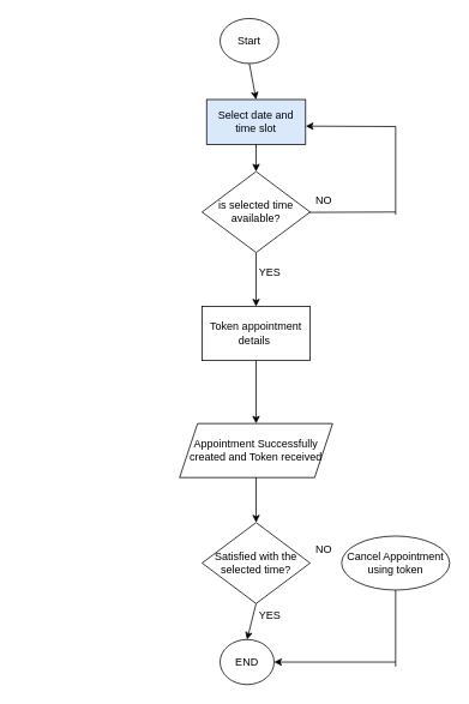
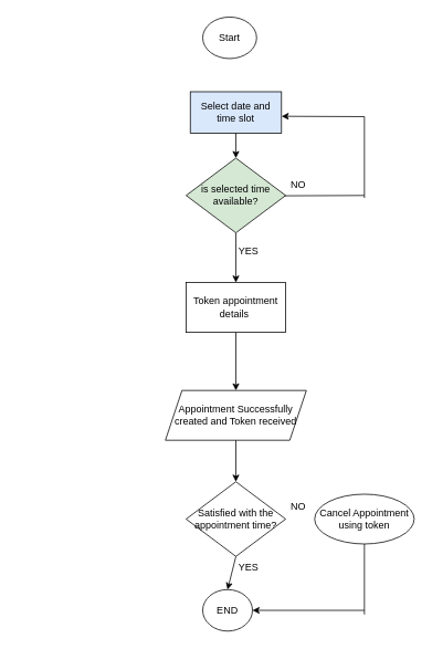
  <mxCell id="0" />
  <mxCell id="1" parent="0" />
  <mxCell id="2" value="" style="endArrow=none;html=1;rounded=0;" edge="1" parent="1"><mxGeometry width="50" height="50" relative="1" as="geometry"><mxPoint x="20" y="430" as="sourcePoint" /><mxPoint x="20" y="430" as="targetPoint" /><Array as="points"><mxPoint x="20" y="430" /></Array></mxGeometry></mxCell>
  <mxCell id="3" value="Start" style="ellipse;whiteSpace=wrap;html=1;" vertex="1" parent="1"><mxGeometry x="244" y="20" width="65" height="50" as="geometry" /></mxCell>
  <mxCell id="4" value="Select date and time slot" style="rounded=0;whiteSpace=wrap;html=1;fillColor=#dae8fc;" vertex="1" parent="1"><mxGeometry x="229" y="110" width="110" height="50" as="geometry" /></mxCell>
  <mxCell id="5" value="Appointment Successfully created and Token received" style="shape=parallelogram;perimeter=parallelogramPerimeter;whiteSpace=wrap;html=1;fixedSize=1;" vertex="1" parent="1"><mxGeometry x="199" y="470" width="170" height="60" as="geometry" /></mxCell>
  <mxCell id="6" value="END" style="ellipse;whiteSpace=wrap;html=1;" vertex="1" parent="1"><mxGeometry x="244" y="710" width="60" height="50" as="geometry" /></mxCell>
- <mxCell id="7" value="" style="endArrow=classic;html=1;rounded=0;exitX=0.5;exitY=1;exitDx=0;exitDy=0;entryX=0.5;entryY=0;entryDx=0;entryDy=0;" edge="1" source="3" target="4" parent="1"><mxGeometry width="50" height="50" relative="1" as="geometry"><mxPoint x="274" y="250" as="sourcePoint" /><mxPoint x="324" y="200" as="targetPoint" /></mxGeometry></mxCell>
  <mxCell id="8" value="" style="endArrow=classic;html=1;rounded=0;exitX=0.5;exitY=1;exitDx=0;exitDy=0;entryX=0.5;entryY=0;entryDx=0;entryDy=0;" edge="1" source="4" parent="1"><mxGeometry width="50" height="50" relative="1" as="geometry"><mxPoint x="274" y="250" as="sourcePoint" /><mxPoint x="284" y="190" as="targetPoint" /></mxGeometry></mxCell>
  <mxCell id="9" value="" style="endArrow=classic;html=1;rounded=0;entryX=0.5;entryY=0;entryDx=0;entryDy=0;exitX=0.5;exitY=1;exitDx=0;exitDy=0;" edge="1" source="12" parent="1"><mxGeometry width="50" height="50" relative="1" as="geometry"><mxPoint x="54" y="420" as="sourcePoint" /><mxPoint x="284" y="340" as="targetPoint" /></mxGeometry></mxCell>
  <mxCell id="10" value="" style="endArrow=classic;html=1;rounded=0;exitX=0.5;exitY=1;exitDx=0;exitDy=0;entryX=0.5;entryY=0;entryDx=0;entryDy=0;" edge="1" target="5" parent="1"><mxGeometry width="50" height="50" relative="1" as="geometry"><mxPoint x="284" y="400" as="sourcePoint" /><mxPoint x="414" y="490" as="targetPoint" /></mxGeometry></mxCell>
  <mxCell id="11" value="" style="endArrow=classic;html=1;rounded=0;exitX=0.5;exitY=1;exitDx=0;exitDy=0;entryX=0.5;entryY=0;entryDx=0;entryDy=0;" edge="1" target="6" parent="1"><mxGeometry width="50" height="50" relative="1" as="geometry"><mxPoint x="284" y="670" as="sourcePoint" /><mxPoint x="414" y="710" as="targetPoint" /></mxGeometry></mxCell>
- <mxCell id="12" value="is selected time available?" style="rhombus;whiteSpace=wrap;html=1;" vertex="1" parent="1"><mxGeometry x="224" y="190" width="120" height="90" as="geometry" /></mxCell>
+ <mxCell id="12" value="is selected time available?" style="rhombus;whiteSpace=wrap;html=1;fillColor=#d5e8d4;" vertex="1" parent="1"><mxGeometry x="224" y="190" width="120" height="90" as="geometry" /></mxCell>
  <mxCell id="13" value="NO" style="text;html=1;align=center;verticalAlign=middle;resizable=0;points=[];autosize=1;strokeColor=none;fillColor=none;" vertex="1" parent="1"><mxGeometry x="339" y="208" width="40" height="30" as="geometry" /></mxCell>
  <mxCell id="14" value="YES" style="text;html=1;align=center;verticalAlign=middle;resizable=0;points=[];autosize=1;strokeColor=none;fillColor=none;" vertex="1" parent="1"><mxGeometry x="274" y="288" width="50" height="30" as="geometry" /></mxCell>
  <mxCell id="15" value="" style="endArrow=none;html=1;rounded=0;exitX=0.097;exitY=0.913;exitDx=0;exitDy=0;exitPerimeter=0;" edge="1" parent="1" source="13"><mxGeometry width="50" height="50" relative="1" as="geometry"><mxPoint x="349" y="350" as="sourcePoint" /><mxPoint x="439" y="235" as="targetPoint" /></mxGeometry></mxCell>
  <mxCell id="16" value="" style="endArrow=none;html=1;rounded=0;" edge="1" parent="1"><mxGeometry width="50" height="50" relative="1" as="geometry"><mxPoint x="439" y="238" as="sourcePoint" /><mxPoint x="439" y="140" as="targetPoint" /></mxGeometry></mxCell>
  <mxCell id="17" value="" style="endArrow=classic;html=1;rounded=0;entryX=1.001;entryY=0.591;entryDx=0;entryDy=0;entryPerimeter=0;" edge="1" parent="1" target="4"><mxGeometry width="50" height="50" relative="1" as="geometry"><mxPoint x="439" y="140" as="sourcePoint" /><mxPoint x="439" y="120" as="targetPoint" /></mxGeometry></mxCell>
  <mxCell id="18" value="Token appointment details&amp;nbsp;" style="rounded=0;whiteSpace=wrap;html=1;" vertex="1" parent="1"><mxGeometry x="224" y="340" width="120" height="60" as="geometry" /></mxCell>
- <mxCell id="19" value="Satisfied with the selected time?" style="rhombus;whiteSpace=wrap;html=1;" vertex="1" parent="1"><mxGeometry x="224" y="580" width="120" height="90" as="geometry" /></mxCell>
+ <mxCell id="19" value="Satisfied with the appointment time?" style="rhombus;whiteSpace=wrap;html=1;" vertex="1" parent="1"><mxGeometry x="224" y="580" width="120" height="90" as="geometry" /></mxCell>
  <mxCell id="20" value="" style="endArrow=classic;html=1;rounded=0;exitX=0.5;exitY=1;exitDx=0;exitDy=0;entryX=0.5;entryY=0;entryDx=0;entryDy=0;" edge="1" parent="1" source="5" target="19"><mxGeometry width="50" height="50" relative="1" as="geometry"><mxPoint x="269" y="660" as="sourcePoint" /><mxPoint x="319" y="610" as="targetPoint" /></mxGeometry></mxCell>
  <mxCell id="21" value="YES" style="text;html=1;align=center;verticalAlign=middle;resizable=0;points=[];autosize=1;strokeColor=none;fillColor=none;" vertex="1" parent="1"><mxGeometry x="274" y="668" width="50" height="30" as="geometry" /></mxCell>
  <mxCell id="22" value="Cancel Appointment using token" style="ellipse;whiteSpace=wrap;html=1;" vertex="1" parent="1"><mxGeometry x="379" y="595" width="120" height="60" as="geometry" /></mxCell>
  <mxCell id="23" value="NO" style="text;html=1;align=center;verticalAlign=middle;resizable=0;points=[];autosize=1;strokeColor=none;fillColor=none;" vertex="1" parent="1"><mxGeometry x="339" y="595" width="40" height="30" as="geometry" /></mxCell>
  <mxCell id="24" value="" style="endArrow=none;html=1;rounded=0;entryX=0.5;entryY=1;entryDx=0;entryDy=0;" edge="1" parent="1" target="22"><mxGeometry width="50" height="50" relative="1" as="geometry"><mxPoint x="439" y="740" as="sourcePoint" /><mxPoint x="319" y="520" as="targetPoint" /></mxGeometry></mxCell>
  <mxCell id="25" value="" style="endArrow=classic;html=1;rounded=0;entryX=1;entryY=0.5;entryDx=0;entryDy=0;" edge="1" parent="1" target="6"><mxGeometry width="50" height="50" relative="1" as="geometry"><mxPoint x="439" y="735" as="sourcePoint" /><mxPoint x="319" y="520" as="targetPoint" /></mxGeometry></mxCell>
